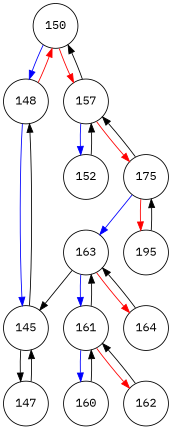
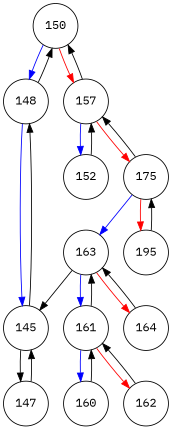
  digraph {
    fontname="IBM Plex Mono"
    node [fontname="IBM Plex Mono" shape=circle]
    edge [arrowhead=normal arrowtail=none color=black fontname="IBM Plex Mono"]
    n1 [label=150]
    n2 [label=148]
    n3 [label=157]
    n4 [label=145]
    n5 [label=152]
    n6 [label=175]
    n7 [label=147]
    n8 [label=163]
    n9 [label=195]
    n10 [label=161]
    n11 [label=164]
    n12 [label=160]
    n13 [label=162]
    n1 -> n2 [color=blue]
    n1 -> n3 [color=red]
-   n2 -> n1 [color=red]
+   n2 -> n1
    n2 -> n4 [color=blue]
    n3 -> n1
    n3 -> n5 [color=blue]
    n3 -> n6 [color=red]
    n4 -> n2
    n4 -> n7
    n5 -> n3
    n6 -> n3
    n6 -> n8 [color=blue]
    n6 -> n9 [color=red]
    n7 -> n4
    n8 -> n4
    n8 -> n10 [color=blue]
    n8 -> n11 [color=red]
    n9 -> n6
    n10 -> n8
    n10 -> n12 [color=blue]
    n10 -> n13 [color=red]
    n11 -> n8
    n12 -> n10
    n13 -> n10
  }
